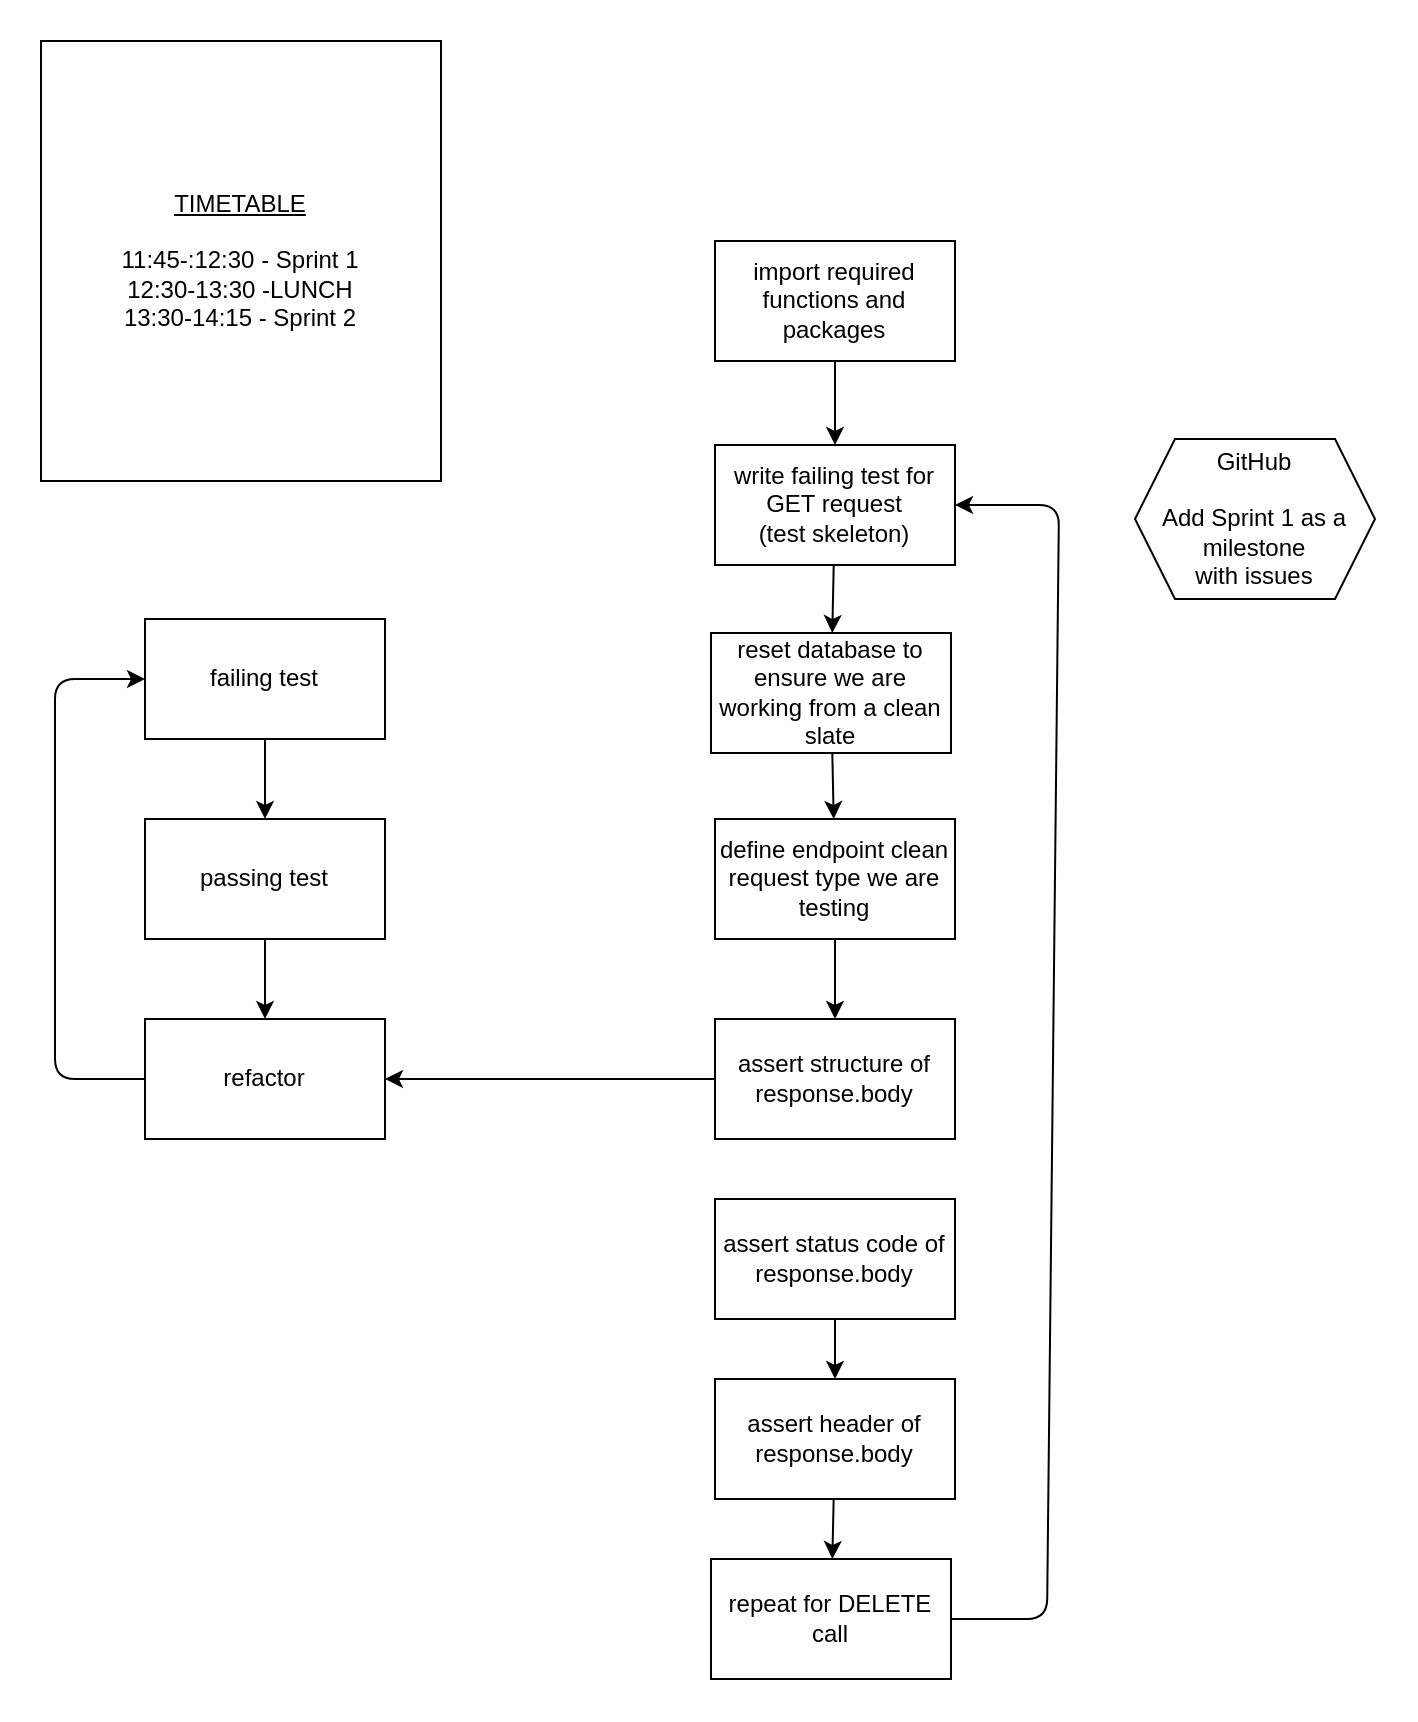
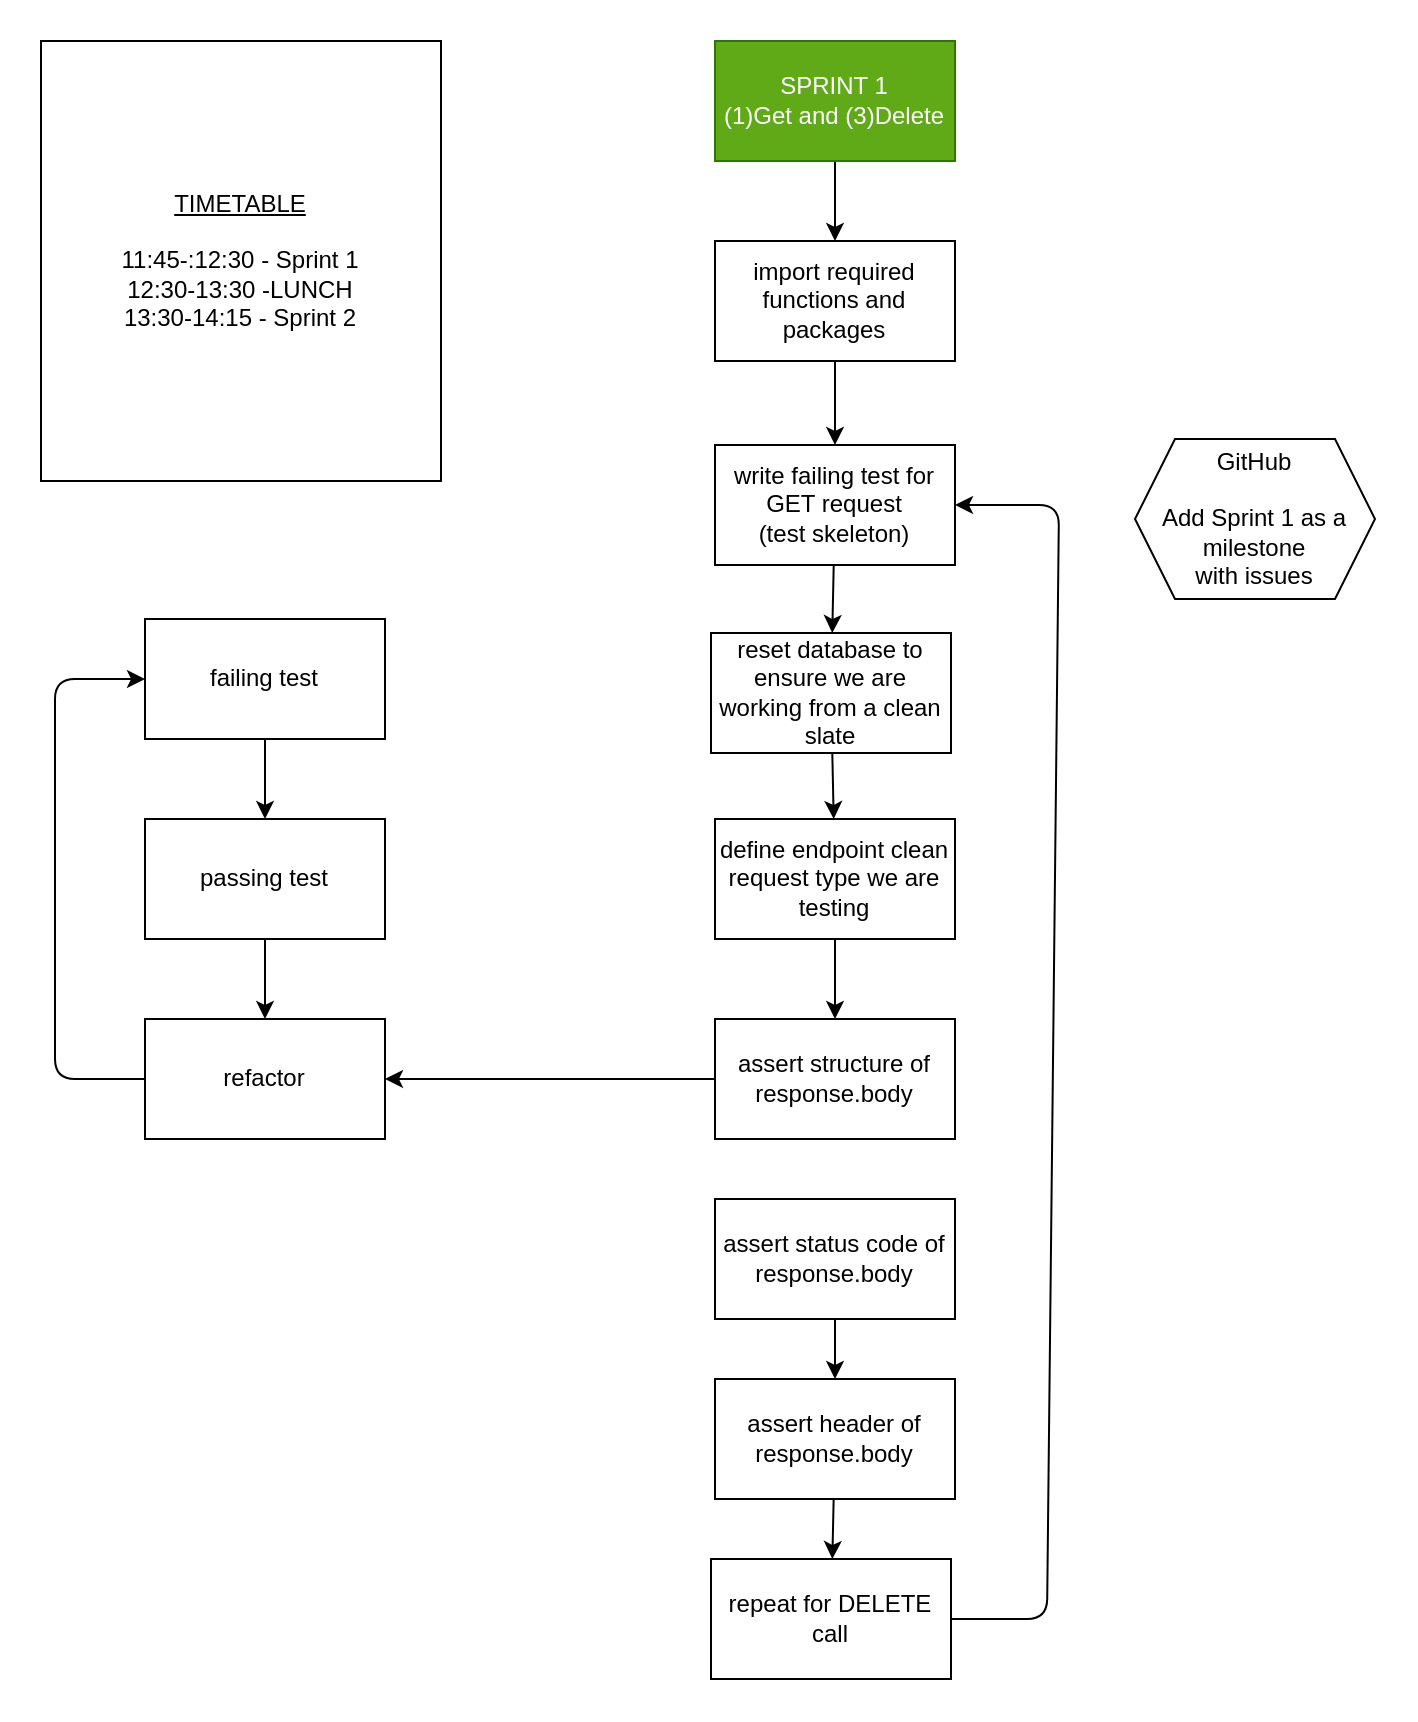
  <mxCell id="0" />
  <mxCell id="1" parent="0" />
+ <mxCell id="2" value="" style="edgeStyle=none;html=1;" parent="1" source="3" target="23" edge="1"><mxGeometry relative="1" as="geometry" /></mxCell>
+ <mxCell id="3" value="SPRINT 1&lt;br&gt;(1)Get and (3)Delete" style="rounded=0;whiteSpace=wrap;html=1;fillColor=#60a917;fontColor=#ffffff;strokeColor=#2D7600;" parent="1" vertex="1"><mxGeometry x="357" y="20" width="120" height="60" as="geometry" /></mxCell>
  <mxCell id="4" value="" style="edgeStyle=none;html=1;" parent="1" source="5" target="25" edge="1"><mxGeometry relative="1" as="geometry" /></mxCell>
  <mxCell id="5" value="write failing test for GET request &lt;br&gt;(test skeleton)" style="rounded=0;whiteSpace=wrap;html=1;" parent="1" vertex="1"><mxGeometry x="357" y="222" width="120" height="60" as="geometry" /></mxCell>
  <mxCell id="6" value="" style="edgeStyle=none;html=1;" parent="1" source="7" target="9" edge="1"><mxGeometry relative="1" as="geometry" /></mxCell>
  <mxCell id="7" value="define endpoint clean request type we are testing" style="rounded=0;whiteSpace=wrap;html=1;" parent="1" vertex="1"><mxGeometry x="357" y="409" width="120" height="60" as="geometry" /></mxCell>
  <mxCell id="8" value="" style="edgeStyle=none;html=1;" parent="1" source="9" target="17" edge="1"><mxGeometry relative="1" as="geometry" /></mxCell>
  <mxCell id="9" value="assert structure of response.body" style="whiteSpace=wrap;html=1;rounded=0;" parent="1" vertex="1"><mxGeometry x="357" y="509" width="120" height="60" as="geometry" /></mxCell>
  <mxCell id="10" value="GitHub&lt;br&gt;&lt;br&gt;Add Sprint 1 as a milestone&lt;br&gt;with issues" style="shape=hexagon;perimeter=hexagonPerimeter2;whiteSpace=wrap;html=1;fixedSize=1;" parent="1" vertex="1"><mxGeometry x="567" y="219" width="120" height="80" as="geometry" /></mxCell>
  <mxCell id="11" value="" style="edgeStyle=none;html=1;" parent="1" source="12" target="21" edge="1"><mxGeometry relative="1" as="geometry" /></mxCell>
  <mxCell id="12" value="assert status code of response.body" style="rounded=0;whiteSpace=wrap;html=1;" parent="1" vertex="1"><mxGeometry x="357" y="599" width="120" height="60" as="geometry" /></mxCell>
  <mxCell id="13" value="" style="edgeStyle=none;html=1;" parent="1" source="14" target="16" edge="1"><mxGeometry relative="1" as="geometry" /></mxCell>
  <mxCell id="14" value="failing test" style="rounded=0;whiteSpace=wrap;html=1;" parent="1" vertex="1"><mxGeometry x="72" y="309" width="120" height="60" as="geometry" /></mxCell>
  <mxCell id="15" value="" style="edgeStyle=none;html=1;" parent="1" source="16" target="17" edge="1"><mxGeometry relative="1" as="geometry" /></mxCell>
  <mxCell id="16" value="passing test" style="rounded=0;whiteSpace=wrap;html=1;" parent="1" vertex="1"><mxGeometry x="72" y="409" width="120" height="60" as="geometry" /></mxCell>
  <mxCell id="17" value="refactor" style="rounded=0;whiteSpace=wrap;html=1;" parent="1" vertex="1"><mxGeometry x="72" y="509" width="120" height="60" as="geometry" /></mxCell>
  <mxCell id="18" value="" style="endArrow=classic;html=1;exitX=0;exitY=0.5;exitDx=0;exitDy=0;entryX=0;entryY=0.5;entryDx=0;entryDy=0;" parent="1" source="17" target="14" edge="1"><mxGeometry width="50" height="50" relative="1" as="geometry"><mxPoint x="262" y="542" as="sourcePoint" /><mxPoint x="312" y="492" as="targetPoint" /><Array as="points"><mxPoint x="27" y="539" /><mxPoint x="27" y="339" /></Array></mxGeometry></mxCell>
  <mxCell id="19" value="&lt;u&gt;TIMETABLE&lt;/u&gt;&lt;br&gt;&lt;br&gt;11:45-:12:30 - Sprint 1&lt;br&gt;12:30-13:30 -LUNCH&lt;br&gt;13:30-14:15 - Sprint 2&lt;br&gt;" style="rounded=0;whiteSpace=wrap;html=1;" parent="1" vertex="1"><mxGeometry x="20" y="20" width="200" height="220" as="geometry" /></mxCell>
  <mxCell id="20" value="" style="edgeStyle=none;html=1;" parent="1" source="21" target="26" edge="1"><mxGeometry relative="1" as="geometry" /></mxCell>
  <mxCell id="21" value="assert header of response.body" style="rounded=0;whiteSpace=wrap;html=1;" parent="1" vertex="1"><mxGeometry x="357" y="689" width="120" height="60" as="geometry" /></mxCell>
  <mxCell id="22" value="" style="edgeStyle=none;html=1;" parent="1" source="23" target="5" edge="1"><mxGeometry relative="1" as="geometry" /></mxCell>
  <mxCell id="23" value="import required functions and packages" style="rounded=0;whiteSpace=wrap;html=1;" parent="1" vertex="1"><mxGeometry x="357" y="120" width="120" height="60" as="geometry" /></mxCell>
  <mxCell id="24" value="" style="edgeStyle=none;html=1;" parent="1" source="25" target="7" edge="1"><mxGeometry relative="1" as="geometry" /></mxCell>
  <mxCell id="25" value="reset database to ensure we are working from a clean slate" style="rounded=0;whiteSpace=wrap;html=1;" parent="1" vertex="1"><mxGeometry x="355" y="316" width="120" height="60" as="geometry" /></mxCell>
  <mxCell id="26" value="repeat for DELETE call" style="rounded=0;whiteSpace=wrap;html=1;" parent="1" vertex="1"><mxGeometry x="355" y="779" width="120" height="60" as="geometry" /></mxCell>
  <mxCell id="27" value="" style="endArrow=classic;html=1;exitX=1;exitY=0.5;exitDx=0;exitDy=0;entryX=1;entryY=0.5;entryDx=0;entryDy=0;" parent="1" source="26" target="5" edge="1"><mxGeometry width="50" height="50" relative="1" as="geometry"><mxPoint x="305" y="549" as="sourcePoint" /><mxPoint x="355" y="499" as="targetPoint" /><Array as="points"><mxPoint x="523" y="809" /><mxPoint x="529" y="252" /></Array></mxGeometry></mxCell>
